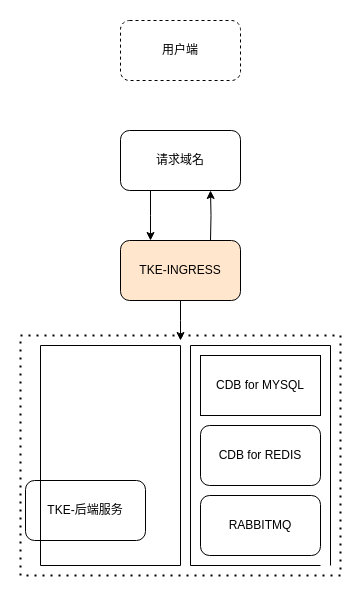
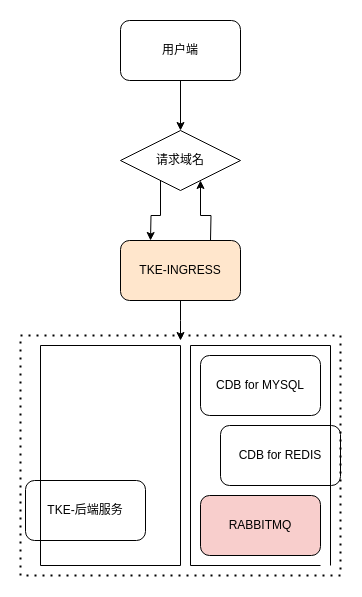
  <mxCell id="0" />
  <mxCell id="1" parent="0" />
- <mxCell id="2" value="用户端" style="rounded=1;whiteSpace=wrap;html=1;dashed=1;" vertex="1" parent="1"><mxGeometry x="120" y="20" width="120" height="60" as="geometry" /></mxCell>
+ <mxCell id="2" value="用户端" style="rounded=1;whiteSpace=wrap;html=1;" vertex="1" parent="1"><mxGeometry x="120" y="20" width="120" height="60" as="geometry" /></mxCell>
  <mxCell id="3" style="edgeStyle=orthogonalEdgeStyle;rounded=0;orthogonalLoop=1;jettySize=auto;html=1;exitX=0.25;exitY=1;exitDx=0;exitDy=0;entryX=0.25;entryY=0;entryDx=0;entryDy=0;" edge="1" parent="1" source="4"><mxGeometry relative="1" as="geometry"><mxPoint x="150" y="240" as="targetPoint" /></mxGeometry></mxCell>
- <mxCell id="4" value="请求域名" style="rounded=1;whiteSpace=wrap;html=1;" vertex="1" parent="1"><mxGeometry x="120" y="130" width="120" height="60" as="geometry" /></mxCell>
+ <mxCell id="4" value="请求域名" style="rhombus;whiteSpace=wrap;html=1;" vertex="1" parent="1"><mxGeometry x="120" y="130" width="120" height="60" as="geometry" /></mxCell>
+ <mxCell id="5" value="" style="endArrow=classic;html=1;rounded=0;entryX=0.5;entryY=0;entryDx=0;entryDy=0;exitX=0.5;exitY=1;exitDx=0;exitDy=0;" edge="1" parent="1" source="2" target="4"><mxGeometry width="50" height="50" relative="1" as="geometry"><mxPoint x="170" y="180" as="sourcePoint" /><mxPoint x="220" y="130" as="targetPoint" /></mxGeometry></mxCell>
  <mxCell id="6" style="edgeStyle=orthogonalEdgeStyle;rounded=0;orthogonalLoop=1;jettySize=auto;html=1;exitX=0.75;exitY=0;exitDx=0;exitDy=0;entryX=0.75;entryY=1;entryDx=0;entryDy=0;" edge="1" parent="1" target="4"><mxGeometry relative="1" as="geometry"><mxPoint x="210" y="240" as="sourcePoint" /></mxGeometry></mxCell>
  <mxCell id="7" style="edgeStyle=orthogonalEdgeStyle;rounded=0;orthogonalLoop=1;jettySize=auto;html=1;exitX=0.5;exitY=1;exitDx=0;exitDy=0;" edge="1" parent="1" source="8"><mxGeometry relative="1" as="geometry"><mxPoint x="180" y="340" as="targetPoint" /></mxGeometry></mxCell>
  <mxCell id="8" value="TKE-INGRESS" style="rounded=1;whiteSpace=wrap;html=1;fillColor=#ffe6cc;" vertex="1" parent="1"><mxGeometry x="120" y="240" width="120" height="60" as="geometry" /></mxCell>
  <mxCell id="9" value="TKE-后端服务" style="rounded=1;whiteSpace=wrap;html=1;" vertex="1" parent="1"><mxGeometry x="25" y="480" width="120" height="60" as="geometry" /></mxCell>
- <mxCell id="10" value="CDB for MYSQL" style="whiteSpace=wrap;html=1;rounded=0;" vertex="1" parent="1"><mxGeometry x="200" y="355" width="120" height="60" as="geometry" /></mxCell>
- <mxCell id="11" value="CDB for REDIS" style="rounded=1;whiteSpace=wrap;html=1;" vertex="1" parent="1"><mxGeometry x="200" y="425" width="120" height="60" as="geometry" /></mxCell>
- <mxCell id="12" value="RABBITMQ" style="rounded=1;whiteSpace=wrap;html=1;" vertex="1" parent="1"><mxGeometry x="200" y="495" width="120" height="60" as="geometry" /></mxCell>
+ <mxCell id="10" value="CDB for MYSQL" style="rounded=1;whiteSpace=wrap;html=1;" vertex="1" parent="1"><mxGeometry x="200" y="355" width="120" height="60" as="geometry" /></mxCell>
+ <mxCell id="11" value="CDB for REDIS" style="rounded=1;whiteSpace=wrap;html=1;" vertex="1" parent="1"><mxGeometry x="220" y="425" width="120" height="60" as="geometry" /></mxCell>
+ <mxCell id="12" value="RABBITMQ" style="rounded=1;whiteSpace=wrap;html=1;fillColor=#f8cecc;" vertex="1" parent="1"><mxGeometry x="200" y="495" width="120" height="60" as="geometry" /></mxCell>
  <mxCell id="13" value="" style="endArrow=none;dashed=1;html=1;dashPattern=1 3;strokeWidth=2;rounded=0;" edge="1" parent="1"><mxGeometry width="50" height="50" relative="1" as="geometry"><mxPoint x="340" y="575" as="sourcePoint" /><mxPoint x="340" y="575" as="targetPoint" /><Array as="points"><mxPoint x="20" y="575" /><mxPoint x="20" y="335" /><mxPoint x="340" y="335" /></Array></mxGeometry></mxCell>
  <mxCell id="14" value="" style="endArrow=none;html=1;rounded=0;" edge="1" parent="1"><mxGeometry width="50" height="50" relative="1" as="geometry"><mxPoint x="320" y="565" as="sourcePoint" /><mxPoint x="330" y="565" as="targetPoint" /><Array as="points"><mxPoint x="190" y="565" /><mxPoint x="190" y="345" /><mxPoint x="330" y="345" /></Array></mxGeometry></mxCell>
  <mxCell id="15" value="" style="endArrow=none;html=1;rounded=0;" edge="1" parent="1"><mxGeometry width="50" height="50" relative="1" as="geometry"><mxPoint x="180" y="565" as="sourcePoint" /><mxPoint x="180" y="565" as="targetPoint" /><Array as="points"><mxPoint x="40" y="565" /><mxPoint x="40" y="345" /><mxPoint x="180" y="345" /></Array></mxGeometry></mxCell>
